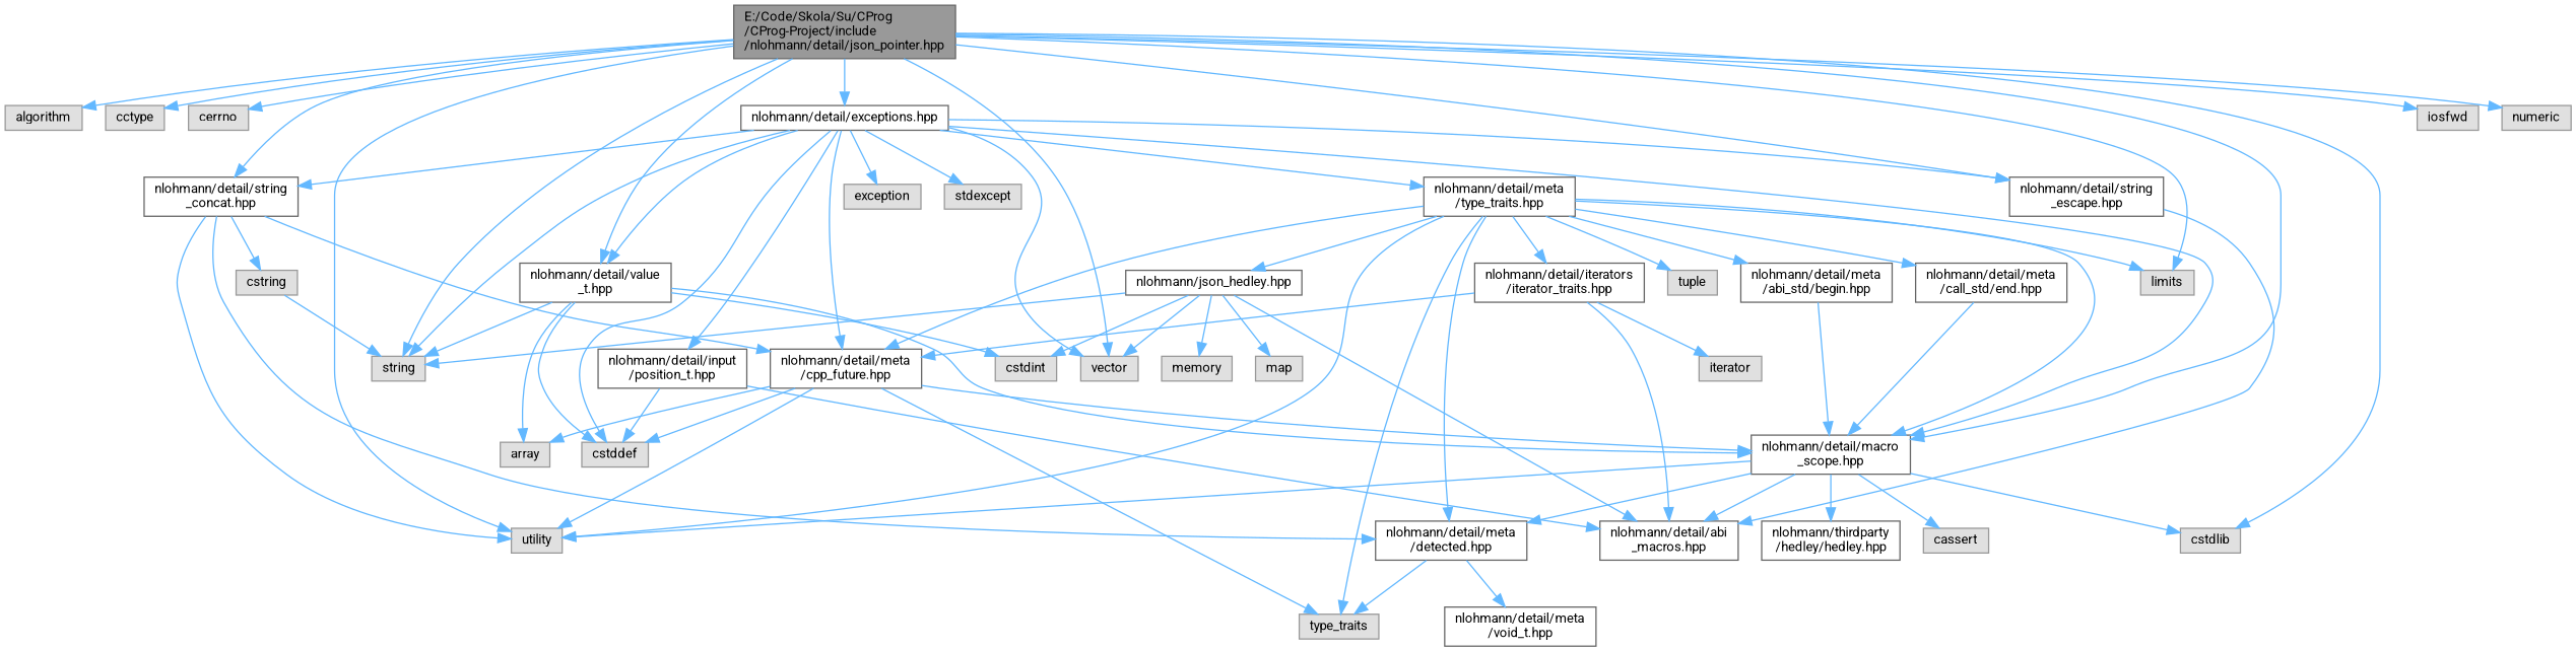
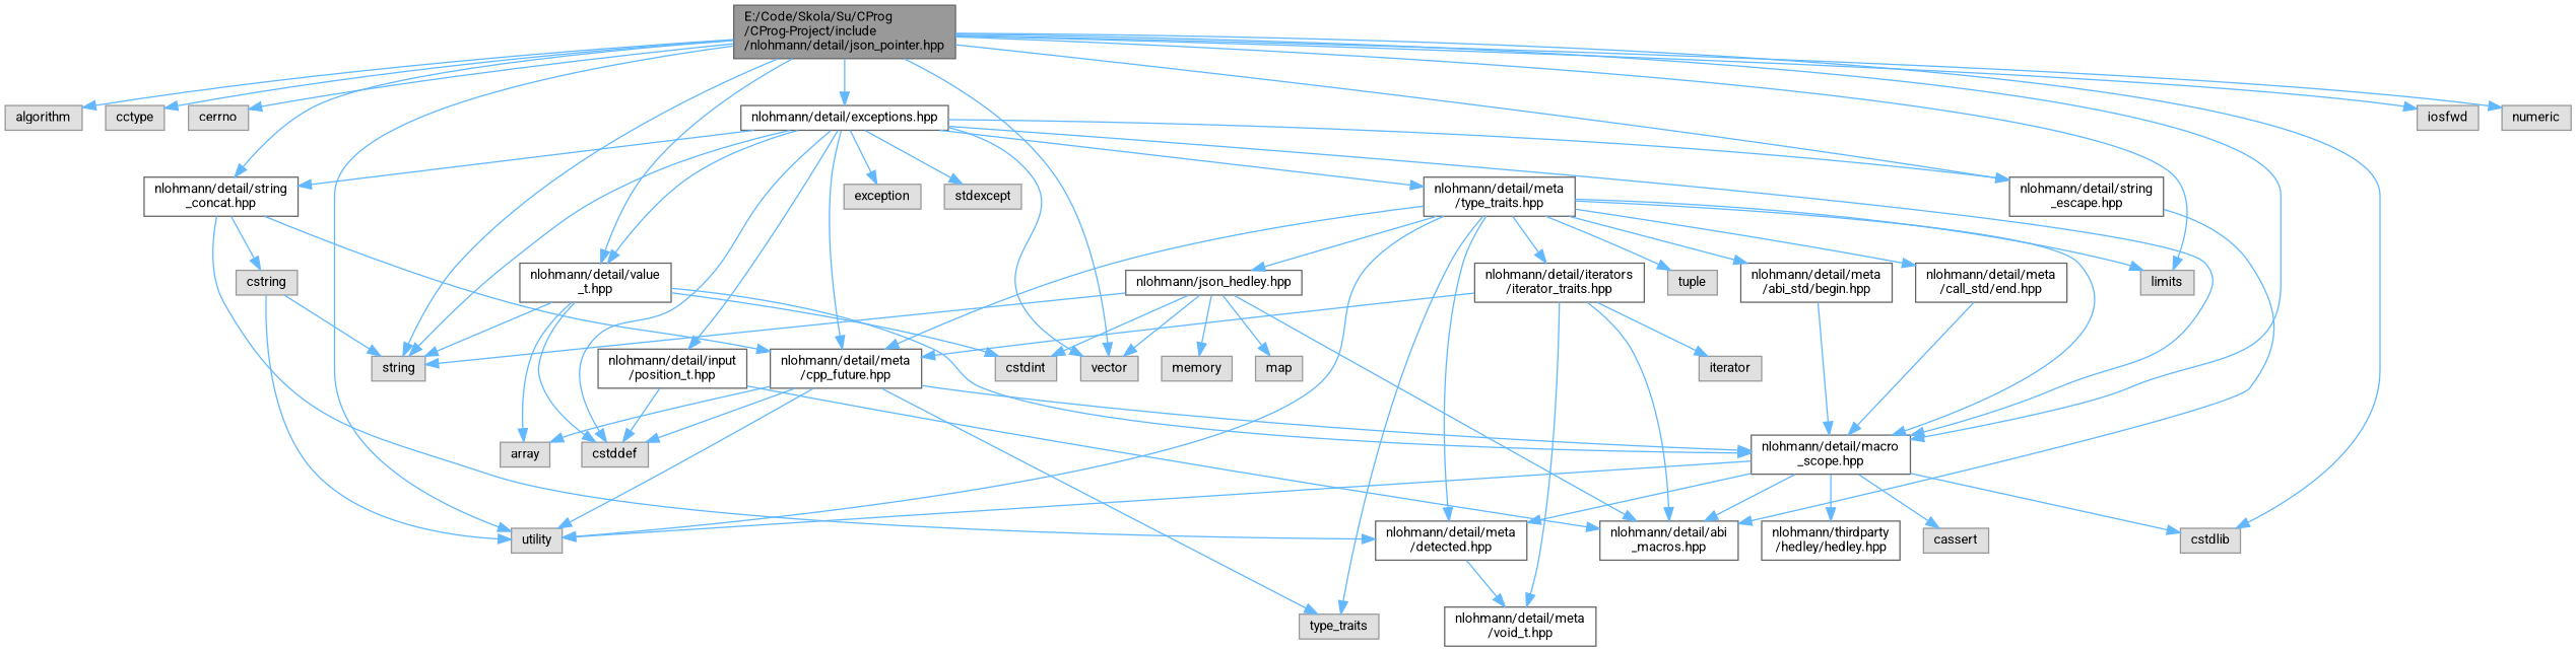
  digraph {
    fontname=Roboto
    node [color=grey60 fillcolor="#E0E0E0" fontname=Roboto fontsize=10 shape=box style=filled]
    edge [color=steelblue1 fontname=Roboto fontsize=10 labelfontname=Helvetica labelfontsize=10 style=solid]
    n1 [color=gray40 fillcolor=grey60 fontcolor=black height=0.2 label="E:/Code/Skola/Su/CProg\l/CProg-Project/include\l/nlohmann/detail/json_pointer.hpp" width=0.4]
    n2 [height=0.2 label=algorithm width=0.4]
    n3 [height=0.2 label=cctype width=0.4]
    n4 [height=0.2 label=cerrno width=0.4]
    n5 [height=0.2 label=cstdlib width=0.4]
    n6 [height=0.2 label=iosfwd width=0.4]
    n7 [height=0.2 label=limits width=0.4]
    n8 [height=0.2 label=numeric width=0.4]
    n9 [height=0.2 label=string width=0.4]
    n10 [height=0.2 label=utility width=0.4]
    n11 [height=0.2 label=vector width=0.4]
    n12 [color=grey40 fillcolor=white height=0.2 label="nlohmann/detail/exceptions.hpp" width=0.4]
    n13 [color=grey40 fillcolor=white height=0.2 label="nlohmann/detail/value\l_t.hpp" width=0.4]
    n14 [color=grey40 fillcolor=white height=0.2 label="nlohmann/detail/macro\l_scope.hpp" width=0.4]
    n15 [color=grey40 fillcolor=white height=0.2 label="nlohmann/detail/string\l_escape.hpp" width=0.4]
    n16 [color=grey40 fillcolor=white height=0.2 label="nlohmann/detail/string\l_concat.hpp" width=0.4]
    n17 [height=0.2 label=cstddef width=0.4]
    n18 [height=0.2 label=exception width=0.4]
    n19 [height=0.2 label=stdexcept width=0.4]
    n20 [color=grey40 fillcolor=white height=0.2 label="nlohmann/detail/input\l/position_t.hpp" width=0.4]
    n21 [color=grey40 fillcolor=white height=0.2 label="nlohmann/detail/meta\l/cpp_future.hpp" width=0.4]
    n22 [color=grey40 fillcolor=white height=0.2 label="nlohmann/detail/meta\l/type_traits.hpp" width=0.4]
    n23 [height=0.2 label=array width=0.4]
    n24 [height=0.2 label=cstdint width=0.4]
    n25 [color=grey40 fillcolor=white height=0.2 label="nlohmann/detail/meta\l/detected.hpp" width=0.4]
    n26 [color=grey40 fillcolor=white height=0.2 label="nlohmann/detail/abi\l_macros.hpp" width=0.4]
    n27 [color=grey40 fillcolor=white height=0.2 label="nlohmann/thirdparty\l/hedley/hedley.hpp" width=0.4]
    n28 [height=0.2 label=cassert width=0.4]
    n29 [height=0.2 label=cstring width=0.4]
    n30 [height=0.2 label=type_traits width=0.4]
    n31 [height=0.2 label=tuple width=0.4]
    n32 [color=grey40 fillcolor=white height=0.2 label="nlohmann/detail/iterators\l/iterator_traits.hpp" width=0.4]
    n33 [color=grey40 fillcolor=white height=0.2 label="nlohmann/detail/meta\l/abi_std/begin.hpp" width=0.4]
    n34 [color=grey40 fillcolor=white height=0.2 label="nlohmann/detail/meta\l/call_std/end.hpp" width=0.4]
    n35 [color=grey40 fillcolor=white height=0.2 label="nlohmann/json_hedley.hpp" width=0.4]
    n36 [color=grey40 fillcolor=white height=0.2 label="nlohmann/detail/meta\l/void_t.hpp" width=0.4]
    n37 [height=0.2 label=iterator width=0.4]
    n38 [height=0.2 label=map width=0.4]
    n39 [height=0.2 label=memory width=0.4]
    n1 -> n2
    n1 -> n3
    n1 -> n4
    n1 -> n5
    n1 -> n6
    n1 -> n7
    n1 -> n8
    n1 -> n9
    n1 -> n10
    n1 -> n11
    n1 -> n12
    n1 -> n13
    n1 -> n14
    n1 -> n15
    n1 -> n16
    n12 -> n9
    n12 -> n11
    n12 -> n13
    n12 -> n14
    n12 -> n15
    n12 -> n16
    n12 -> n17
    n12 -> n18
    n12 -> n19
    n12 -> n20
    n12 -> n21
    n12 -> n22
    n13 -> n9
    n13 -> n14
    n13 -> n17
    n13 -> n23
    n13 -> n24
    n14 -> n5
    n14 -> n10
    n14 -> n25
    n14 -> n26
    n14 -> n27
    n14 -> n28
    n15 -> n26
-   n16 -> n10
+   n29 -> n10
    n16 -> n21
    n16 -> n25
    n16 -> n29
    n20 -> n17
    n20 -> n26
    n21 -> n10
    n21 -> n14
    n21 -> n17
    n21 -> n23
    n21 -> n30
    n22 -> n7
    n22 -> n10
    n22 -> n14
    n22 -> n21
    n22 -> n25
    n22 -> n30
    n22 -> n31
    n22 -> n32
    n22 -> n33
    n22 -> n34
    n22 -> n35
-   n25 -> n30
    n25 -> n36
    n29 -> n9
    n32 -> n21
    n32 -> n26
+   n32 -> n36
    n32 -> n37
    n33 -> n14
    n34 -> n14
    n35 -> n9
    n35 -> n11
    n35 -> n24
    n35 -> n26
    n35 -> n38
    n35 -> n39
  }
